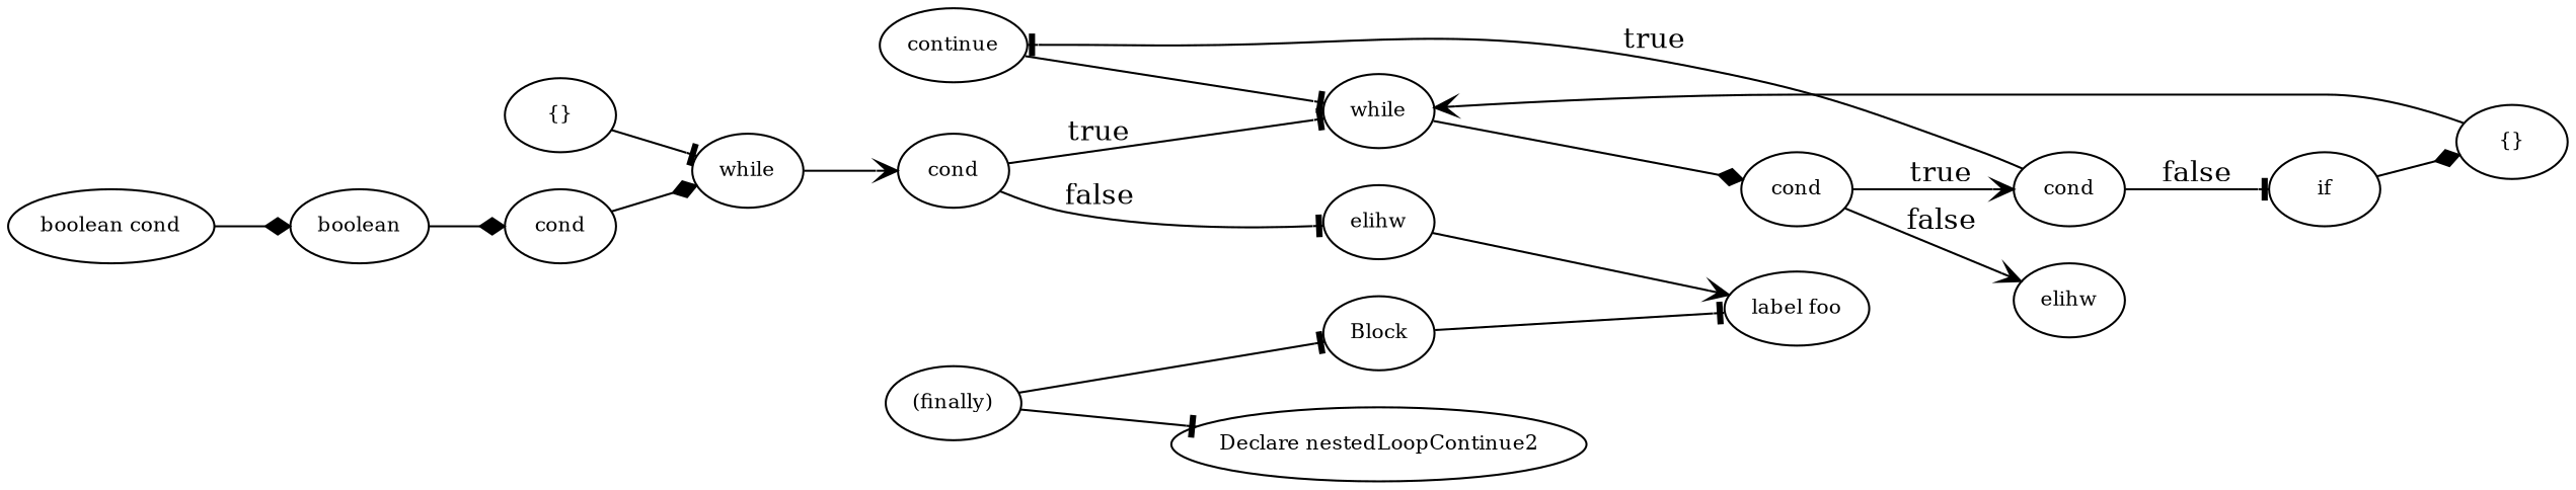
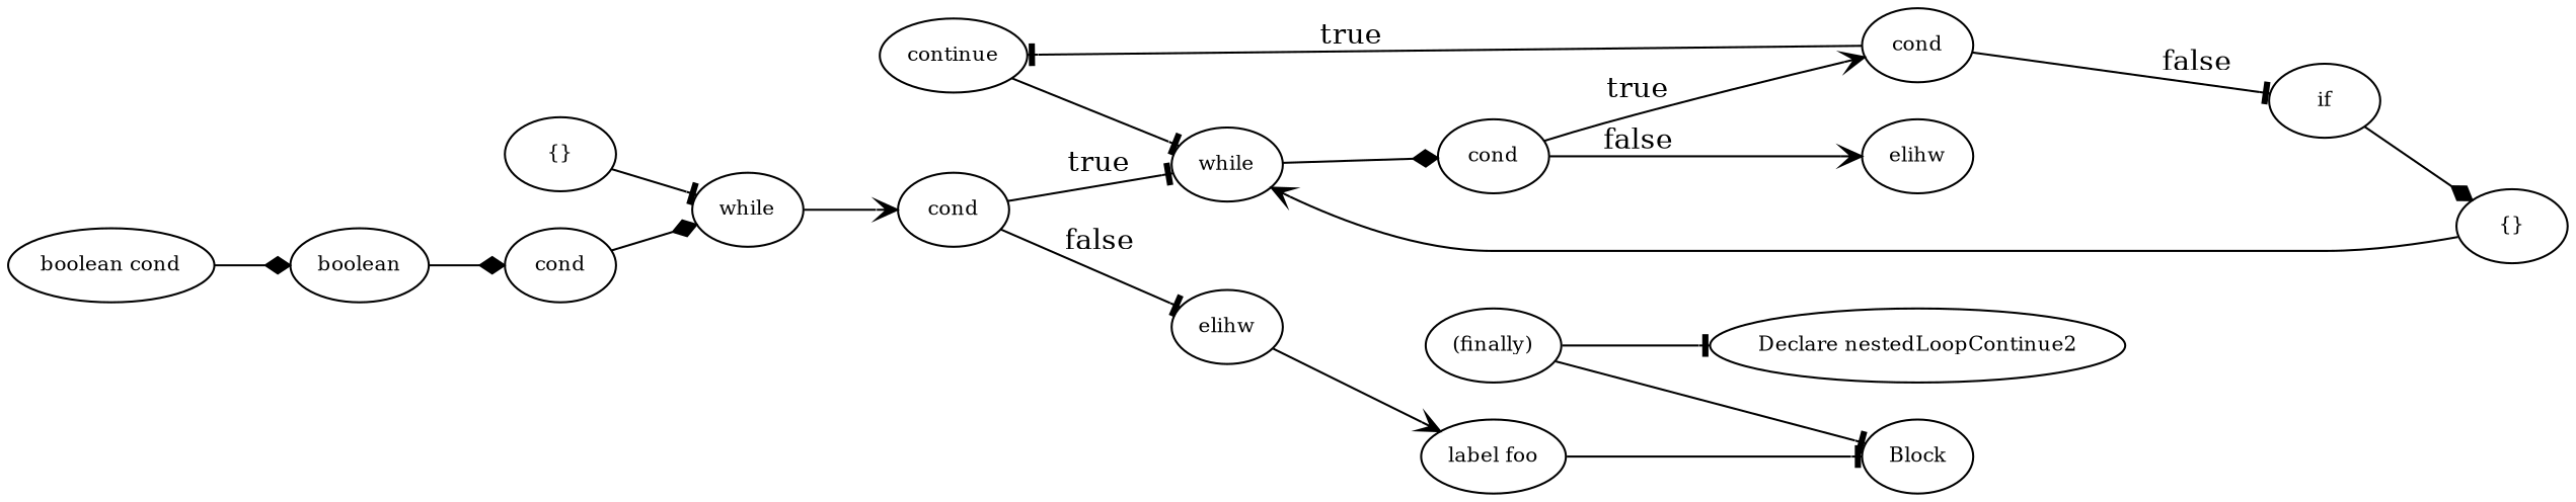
  digraph {
    fontname="DejaVu Serif"
    rankdir=LR
    node [fontname="DejaVu Serif" fontsize=10]
    edge [arrowhead=tee fontname="DejaVu Serif"]
    n1 [label=continue]
    n2 [label=while]
    n3 [label=cond]
    n4 [label=cond]
    n5 [label=if]
    n6 [label="{}"]
    n7 [label=elihw]
    n8 [label="{}"]
    n9 [label=while]
    n10 [label=cond]
    n11 [label=elihw]
    n12 [label="label foo"]
    n13 [label=Block]
    n14 [label=cond]
    n15 [label=boolean]
    n16 [label="boolean cond"]
    n17 [label="(finally)"]
    n18 [label="Declare nestedLoopContinue2"]
    n1 -> n2
    n2 -> n3 [arrowhead=diamond]
    n3 -> n4 [arrowhead=vee label=true]
    n3 -> n7 [arrowhead=vee label=false]
    n4 -> n1 [label=true]
    n4 -> n5 [label=false]
    n5 -> n6 [arrowhead=diamond]
    n6 -> n2 [arrowhead=vee]
    n8 -> n9
    n9 -> n10 [arrowhead=vee]
    n10 -> n2 [label=true]
    n10 -> n11 [label=false]
    n11 -> n12 [arrowhead=vee]
-   n13 -> n12
+   n12 -> n13
    n14 -> n9 [arrowhead=diamond]
    n15 -> n14 [arrowhead=diamond]
    n16 -> n15 [arrowhead=diamond]
    n17 -> n13
    n17 -> n18
  }
